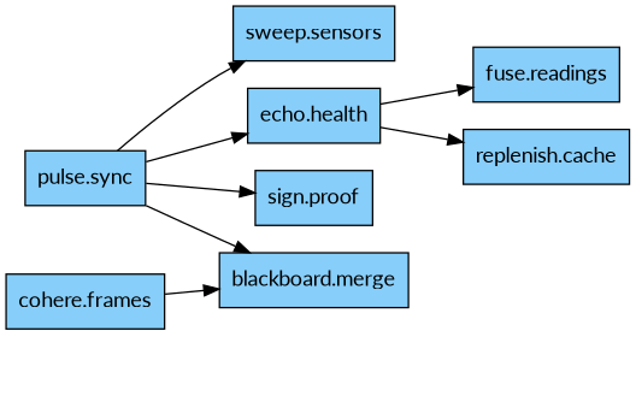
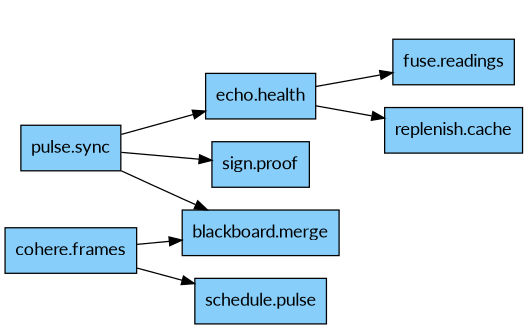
  digraph {
    fontname=Lato
    rankdir=LR
    node [fillcolor=lightskyblue fontname=Lato shape=box style=filled]
    edge [fontname=Lato]
    "pulse.sync"
-   "sweep.sensors"
    "echo.health"
    "sign.proof"
    "blackboard.merge"
    "cohere.frames"
+   "schedule.pulse"
    "fuse.readings"
    "replenish.cache"
-   "pulse.sync" -> "sweep.sensors"
    "pulse.sync" -> "echo.health"
    "pulse.sync" -> "sign.proof"
    "pulse.sync" -> "blackboard.merge"
    "echo.health" -> "fuse.readings"
    "echo.health" -> "replenish.cache"
    "cohere.frames" -> "blackboard.merge"
+   "cohere.frames" -> "schedule.pulse"
  }
